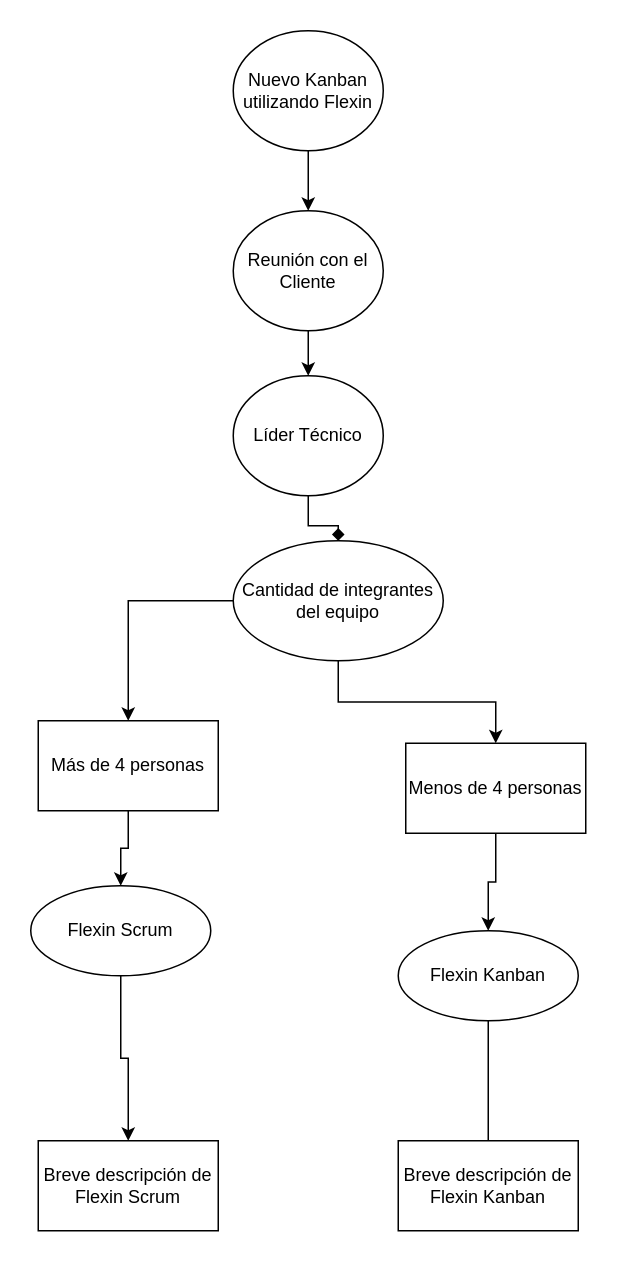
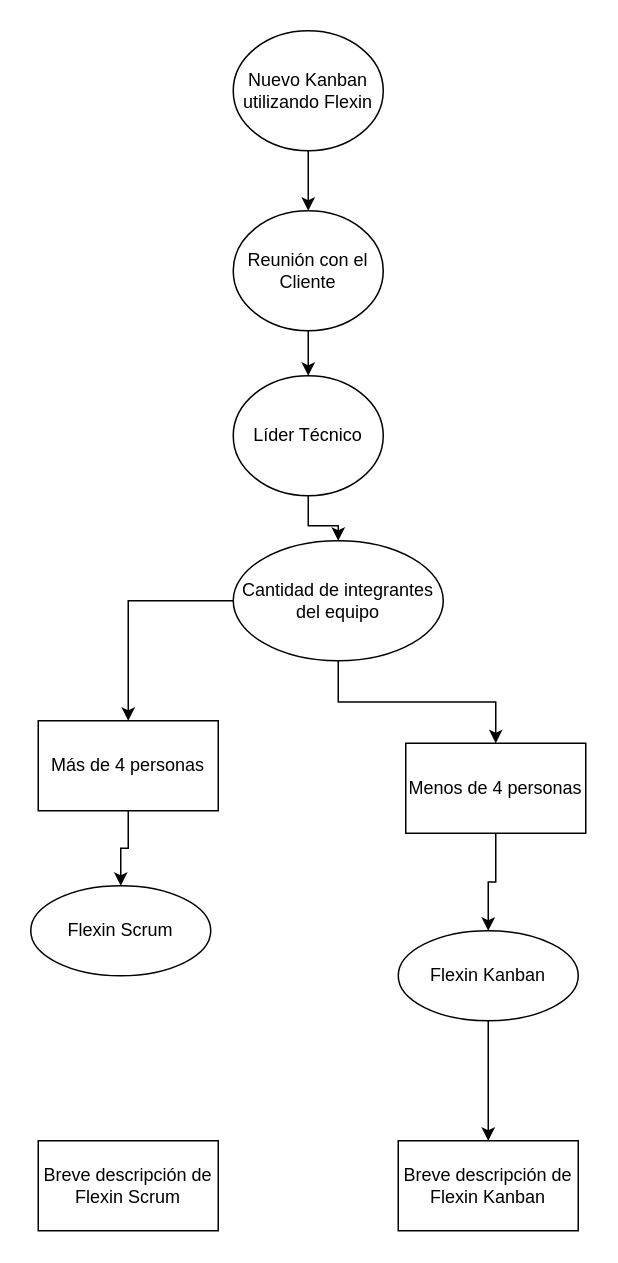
  <mxCell id="0" />
  <mxCell id="1" parent="0" />
- <mxCell id="2" value="" style="edgeStyle=orthogonalEdgeStyle;rounded=0;orthogonalLoop=1;jettySize=auto;html=1;startArrow=none;endArrow=diamond;" parent="1" source="20" target="7" edge="1"><mxGeometry relative="1" as="geometry" /></mxCell>
+ <mxCell id="2" value="" style="edgeStyle=orthogonalEdgeStyle;rounded=0;orthogonalLoop=1;jettySize=auto;html=1;startArrow=none;" parent="1" source="20" target="7" edge="1"><mxGeometry relative="1" as="geometry" /></mxCell>
  <mxCell id="3" value="" style="edgeStyle=orthogonalEdgeStyle;rounded=0;orthogonalLoop=1;jettySize=auto;html=1;" edge="1" parent="1" source="4" target="19"><mxGeometry relative="1" as="geometry" /></mxCell>
  <mxCell id="4" value="Nuevo Kanban utilizando Flexin" style="ellipse;whiteSpace=wrap;html=1;" parent="1" vertex="1"><mxGeometry x="155" y="20" width="100" height="80" as="geometry" /></mxCell>
  <mxCell id="5" value="" style="edgeStyle=orthogonalEdgeStyle;rounded=0;orthogonalLoop=1;jettySize=auto;html=1;" parent="1" source="7" target="9" edge="1"><mxGeometry relative="1" as="geometry" /></mxCell>
  <mxCell id="6" value="" style="edgeStyle=orthogonalEdgeStyle;rounded=0;orthogonalLoop=1;jettySize=auto;html=1;" parent="1" source="7" target="11" edge="1"><mxGeometry relative="1" as="geometry" /></mxCell>
  <mxCell id="7" value="Cantidad de integrantes del equipo" style="ellipse;whiteSpace=wrap;html=1;" parent="1" vertex="1"><mxGeometry x="155" y="360" width="140" height="80" as="geometry" /></mxCell>
  <mxCell id="8" value="" style="edgeStyle=orthogonalEdgeStyle;rounded=0;orthogonalLoop=1;jettySize=auto;html=1;" parent="1" source="9" target="13" edge="1"><mxGeometry relative="1" as="geometry" /></mxCell>
  <mxCell id="9" value="Más de 4 personas" style="whiteSpace=wrap;html=1;" parent="1" vertex="1"><mxGeometry x="25" y="480" width="120" height="60" as="geometry" /></mxCell>
  <mxCell id="10" value="" style="edgeStyle=orthogonalEdgeStyle;rounded=0;orthogonalLoop=1;jettySize=auto;html=1;" parent="1" source="11" target="15" edge="1"><mxGeometry relative="1" as="geometry" /></mxCell>
  <mxCell id="11" value="Menos de 4 personas" style="whiteSpace=wrap;html=1;" parent="1" vertex="1"><mxGeometry x="270" y="495" width="120" height="60" as="geometry" /></mxCell>
- <mxCell id="12" value="" style="edgeStyle=orthogonalEdgeStyle;rounded=0;orthogonalLoop=1;jettySize=auto;html=1;" parent="1" source="13" target="16" edge="1"><mxGeometry relative="1" as="geometry" /></mxCell>
  <mxCell id="13" value="Flexin Scrum" style="ellipse;whiteSpace=wrap;html=1;" parent="1" vertex="1"><mxGeometry x="20" y="590" width="120" height="60" as="geometry" /></mxCell>
- <mxCell id="14" value="" style="edgeStyle=orthogonalEdgeStyle;rounded=0;orthogonalLoop=1;jettySize=auto;html=1;endArrow=none;" parent="1" source="15" target="17" edge="1"><mxGeometry relative="1" as="geometry" /></mxCell>
+ <mxCell id="14" value="" style="edgeStyle=orthogonalEdgeStyle;rounded=0;orthogonalLoop=1;jettySize=auto;html=1;" parent="1" source="15" target="17" edge="1"><mxGeometry relative="1" as="geometry" /></mxCell>
  <mxCell id="15" value="Flexin Kanban" style="ellipse;whiteSpace=wrap;html=1;" parent="1" vertex="1"><mxGeometry x="265" y="620" width="120" height="60" as="geometry" /></mxCell>
  <mxCell id="16" value="Breve descripción de Flexin Scrum" style="whiteSpace=wrap;html=1;" parent="1" vertex="1"><mxGeometry x="25" y="760" width="120" height="60" as="geometry" /></mxCell>
  <mxCell id="17" value="&lt;span&gt;Breve descripción de Flexin Kanban&lt;/span&gt;" style="whiteSpace=wrap;html=1;" parent="1" vertex="1"><mxGeometry x="265" y="760" width="120" height="60" as="geometry" /></mxCell>
  <mxCell id="18" value="" style="edgeStyle=orthogonalEdgeStyle;rounded=0;orthogonalLoop=1;jettySize=auto;html=1;" edge="1" parent="1" source="19" target="20"><mxGeometry relative="1" as="geometry" /></mxCell>
  <mxCell id="19" value="Reunión con el Cliente" style="ellipse;whiteSpace=wrap;html=1;" vertex="1" parent="1"><mxGeometry x="155" y="140" width="100" height="80" as="geometry" /></mxCell>
  <mxCell id="20" value="Líder Técnico" style="ellipse;whiteSpace=wrap;html=1;" vertex="1" parent="1"><mxGeometry x="155" y="250" width="100" height="80" as="geometry" /></mxCell>
